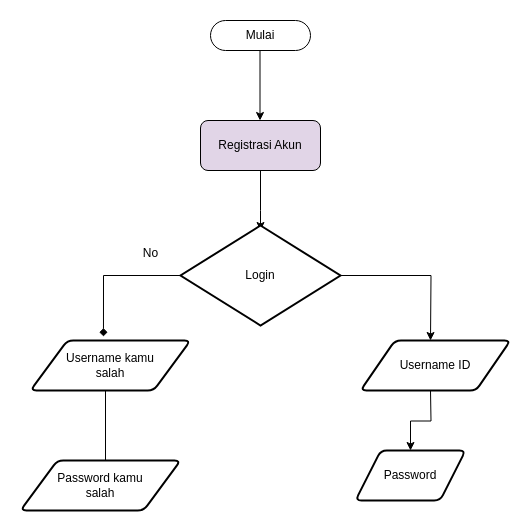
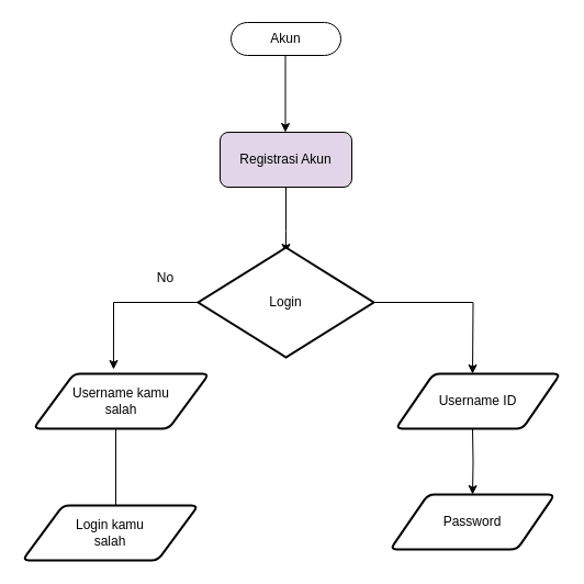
  <mxCell id="0" />
  <mxCell id="1" parent="0" />
  <mxCell id="2" value="" style="endArrow=classic;html=1;rounded=0;exitX=0.5;exitY=1;exitDx=0;exitDy=0;exitPerimeter=0;" edge="1" parent="1"><mxGeometry width="50" height="50" relative="1" as="geometry"><mxPoint x="259.5" y="50" as="sourcePoint" /><mxPoint x="259.5" y="120" as="targetPoint" /></mxGeometry></mxCell>
- <mxCell id="3" value="Mulai" style="html=1;dashed=0;whiteSpace=wrap;shape=mxgraph.dfd.start" vertex="1" parent="1"><mxGeometry x="210" y="20" width="100" height="30" as="geometry" /></mxCell>
+ <mxCell id="3" value="Akun" style="html=1;dashed=0;whiteSpace=wrap;shape=mxgraph.dfd.start" vertex="1" parent="1"><mxGeometry x="210" y="20" width="100" height="30" as="geometry" /></mxCell>
  <mxCell id="4" value="Registrasi Akun" style="rounded=1;whiteSpace=wrap;html=1;fillColor=#e1d5e7;" vertex="1" parent="1"><mxGeometry x="200" y="120" width="120" height="50" as="geometry" /></mxCell>
  <mxCell id="5" value="" style="endArrow=classic;html=1;rounded=0;exitX=0.5;exitY=1;exitDx=0;exitDy=0;" edge="1" parent="1" source="4"><mxGeometry width="50" height="50" relative="1" as="geometry"><mxPoint x="370" y="210" as="sourcePoint" /><mxPoint x="260" y="230" as="targetPoint" /><Array as="points"><mxPoint x="260" y="210" /></Array></mxGeometry></mxCell>
  <mxCell id="6" style="edgeStyle=orthogonalEdgeStyle;rounded=0;orthogonalLoop=1;jettySize=auto;html=1;exitX=0.5;exitY=1;exitDx=0;exitDy=0;" edge="1" parent="1" target="9"><mxGeometry relative="1" as="geometry"><mxPoint x="430" y="390" as="sourcePoint" /></mxGeometry></mxCell>
  <mxCell id="7" style="edgeStyle=orthogonalEdgeStyle;rounded=0;orthogonalLoop=1;jettySize=auto;html=1;entryX=0.5;entryY=0;entryDx=0;entryDy=0;" edge="1" parent="1" source="8"><mxGeometry relative="1" as="geometry"><mxPoint x="430" y="340" as="targetPoint" /></mxGeometry></mxCell>
  <mxCell id="8" value="Login" style="strokeWidth=2;html=1;shape=mxgraph.flowchart.decision;whiteSpace=wrap;" vertex="1" parent="1"><mxGeometry x="180" y="225" width="160" height="100" as="geometry" /></mxCell>
- <mxCell id="9" value="Password" style="shape=parallelogram;html=1;strokeWidth=2;perimeter=parallelogramPerimeter;whiteSpace=wrap;rounded=1;arcSize=12;size=0.23;" vertex="1" parent="1"><mxGeometry x="355" y="450" width="110" height="50" as="geometry" /></mxCell>
+ <mxCell id="9" value="Password" style="shape=parallelogram;html=1;strokeWidth=2;perimeter=parallelogramPerimeter;whiteSpace=wrap;rounded=1;arcSize=12;size=0.23;" vertex="1" parent="1"><mxGeometry x="355" y="450" width="150" height="50" as="geometry" /></mxCell>
  <mxCell id="10" value="Username ID" style="shape=parallelogram;html=1;strokeWidth=2;perimeter=parallelogramPerimeter;whiteSpace=wrap;rounded=1;arcSize=12;size=0.23;" vertex="1" parent="1"><mxGeometry x="360" y="340" width="150" height="50" as="geometry" /></mxCell>
  <mxCell id="11" style="edgeStyle=orthogonalEdgeStyle;rounded=0;orthogonalLoop=1;jettySize=auto;html=1;exitX=0.5;exitY=1;exitDx=0;exitDy=0;entryX=0.5;entryY=0;entryDx=0;entryDy=0;endArrow=none;" edge="1" parent="1" source="12" target="13"><mxGeometry relative="1" as="geometry"><Array as="points"><mxPoint x="105" y="390" /></Array></mxGeometry></mxCell>
  <mxCell id="12" value="Username kamu &lt;br&gt;salah" style="shape=parallelogram;html=1;strokeWidth=2;perimeter=parallelogramPerimeter;whiteSpace=wrap;rounded=1;arcSize=12;size=0.23;" vertex="1" parent="1"><mxGeometry x="30" y="340" width="160" height="50" as="geometry" /></mxCell>
- <mxCell id="13" value="Password kamu&lt;br&gt;salah" style="shape=parallelogram;html=1;strokeWidth=2;perimeter=parallelogramPerimeter;whiteSpace=wrap;rounded=1;arcSize=12;size=0.23;" vertex="1" parent="1"><mxGeometry x="20" y="460" width="160" height="50" as="geometry" /></mxCell>
- <mxCell id="14" style="edgeStyle=orthogonalEdgeStyle;rounded=0;orthogonalLoop=1;jettySize=auto;html=1;exitX=0;exitY=0.5;exitDx=0;exitDy=0;exitPerimeter=0;entryX=0.456;entryY=-0.08;entryDx=0;entryDy=0;entryPerimeter=0;endArrow=diamond;" edge="1" parent="1" source="8" target="12"><mxGeometry relative="1" as="geometry" /></mxCell>
+ <mxCell id="13" value="Login kamu&lt;br&gt;salah" style="shape=parallelogram;html=1;strokeWidth=2;perimeter=parallelogramPerimeter;whiteSpace=wrap;rounded=1;arcSize=12;size=0.23;" vertex="1" parent="1"><mxGeometry x="20" y="460" width="160" height="50" as="geometry" /></mxCell>
+ <mxCell id="14" style="edgeStyle=orthogonalEdgeStyle;rounded=0;orthogonalLoop=1;jettySize=auto;html=1;exitX=0;exitY=0.5;exitDx=0;exitDy=0;exitPerimeter=0;entryX=0.456;entryY=-0.08;entryDx=0;entryDy=0;entryPerimeter=0;" edge="1" parent="1" source="8" target="12"><mxGeometry relative="1" as="geometry" /></mxCell>
  <mxCell id="15" value="No" style="text;html=1;align=center;verticalAlign=middle;resizable=0;points=[];autosize=1;strokeColor=none;fillColor=none;" vertex="1" parent="1"><mxGeometry x="130" y="238" width="40" height="30" as="geometry" /></mxCell>
